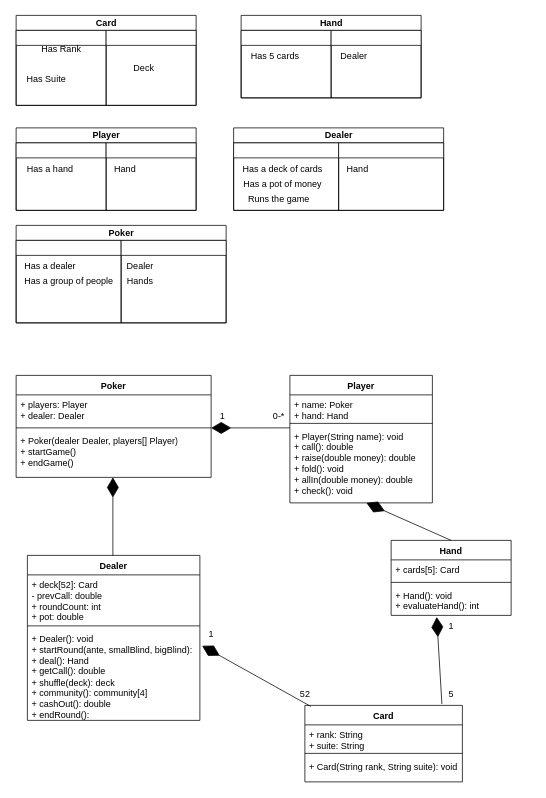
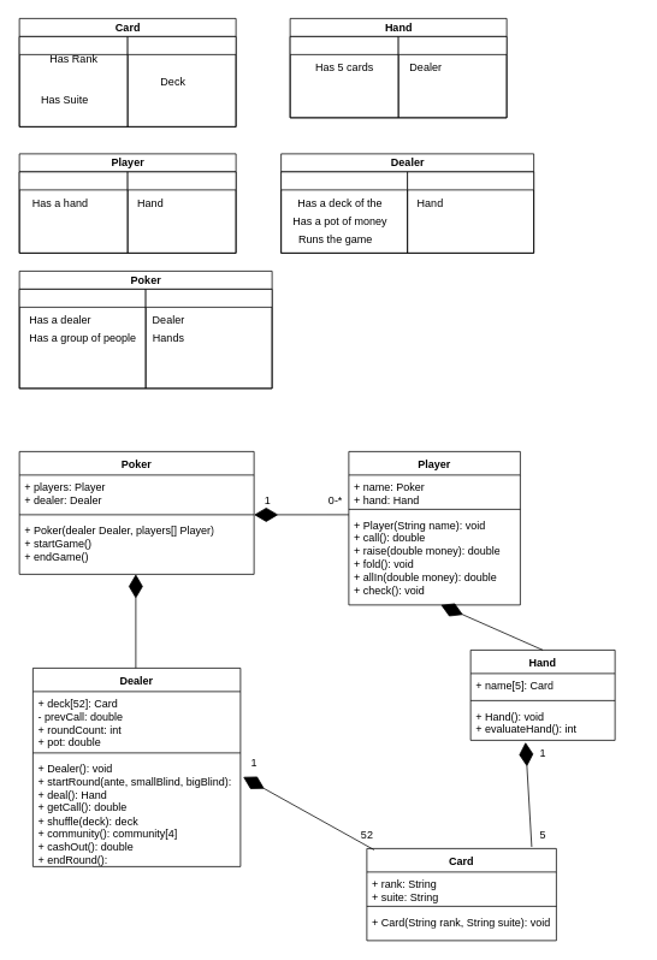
  <mxCell id="0" />
  <mxCell id="1" parent="0" />
  <mxCell id="2" value="Card" style="swimlane;fontStyle=1;align=center;verticalAlign=top;childLayout=stackLayout;horizontal=1;startSize=26;horizontalStack=0;resizeParent=1;resizeParentMax=0;resizeLast=0;collapsible=1;marginBottom=0;whiteSpace=wrap;html=1;" vertex="1" parent="1"><mxGeometry x="406" y="940" width="210" height="102" as="geometry" /></mxCell>
  <mxCell id="3" value="+ rank: String&lt;br&gt;+ suite: String" style="text;strokeColor=none;fillColor=none;align=left;verticalAlign=top;spacingLeft=4;spacingRight=4;overflow=hidden;rotatable=0;points=[[0,0.5],[1,0.5]];portConstraint=eastwest;whiteSpace=wrap;html=1;" vertex="1" parent="2"><mxGeometry y="26" width="210" height="34" as="geometry" /></mxCell>
  <mxCell id="4" value="" style="line;strokeWidth=1;fillColor=none;align=left;verticalAlign=middle;spacingTop=-1;spacingLeft=3;spacingRight=3;rotatable=0;labelPosition=right;points=[];portConstraint=eastwest;strokeColor=inherit;" vertex="1" parent="2"><mxGeometry y="60" width="210" height="8" as="geometry" /></mxCell>
  <mxCell id="5" value="+ Card(String rank, String suite): void" style="text;strokeColor=none;fillColor=none;align=left;verticalAlign=top;spacingLeft=4;spacingRight=4;overflow=hidden;rotatable=0;points=[[0,0.5],[1,0.5]];portConstraint=eastwest;whiteSpace=wrap;html=1;" vertex="1" parent="2"><mxGeometry y="68" width="210" height="34" as="geometry" /></mxCell>
  <mxCell id="6" value="Hand" style="swimlane;fontStyle=1;align=center;verticalAlign=top;childLayout=stackLayout;horizontal=1;startSize=26;horizontalStack=0;resizeParent=1;resizeParentMax=0;resizeLast=0;collapsible=1;marginBottom=0;whiteSpace=wrap;html=1;" vertex="1" parent="1"><mxGeometry x="521" y="720" width="160" height="100" as="geometry" /></mxCell>
- <mxCell id="7" value="+ cards[5]: Card" style="text;strokeColor=none;fillColor=none;align=left;verticalAlign=top;spacingLeft=4;spacingRight=4;overflow=hidden;rotatable=0;points=[[0,0.5],[1,0.5]];portConstraint=eastwest;whiteSpace=wrap;html=1;" vertex="1" parent="6"><mxGeometry y="26" width="160" height="26" as="geometry" /></mxCell>
+ <mxCell id="7" value="+ name[5]: Card" style="text;strokeColor=none;fillColor=none;align=left;verticalAlign=top;spacingLeft=4;spacingRight=4;overflow=hidden;rotatable=0;points=[[0,0.5],[1,0.5]];portConstraint=eastwest;whiteSpace=wrap;html=1;" vertex="1" parent="6"><mxGeometry y="26" width="160" height="26" as="geometry" /></mxCell>
  <mxCell id="8" value="" style="line;strokeWidth=1;fillColor=none;align=left;verticalAlign=middle;spacingTop=-1;spacingLeft=3;spacingRight=3;rotatable=0;labelPosition=right;points=[];portConstraint=eastwest;strokeColor=inherit;" vertex="1" parent="6"><mxGeometry y="52" width="160" height="8" as="geometry" /></mxCell>
  <mxCell id="9" value="+ Hand(): void&lt;br&gt;+ evaluateHand(): int" style="text;strokeColor=none;fillColor=none;align=left;verticalAlign=top;spacingLeft=4;spacingRight=4;overflow=hidden;rotatable=0;points=[[0,0.5],[1,0.5]];portConstraint=eastwest;whiteSpace=wrap;html=1;" vertex="1" parent="6"><mxGeometry y="60" width="160" height="40" as="geometry" /></mxCell>
  <mxCell id="10" value="Player" style="swimlane;fontStyle=1;align=center;verticalAlign=top;childLayout=stackLayout;horizontal=1;startSize=26;horizontalStack=0;resizeParent=1;resizeParentMax=0;resizeLast=0;collapsible=1;marginBottom=0;whiteSpace=wrap;html=1;" vertex="1" parent="1"><mxGeometry x="386" y="500" width="190" height="170" as="geometry" /></mxCell>
  <mxCell id="11" value="+ name: Poker&lt;br&gt;+ hand: Hand&lt;br&gt;+ money: double" style="text;strokeColor=none;fillColor=none;align=left;verticalAlign=top;spacingLeft=4;spacingRight=4;overflow=hidden;rotatable=0;points=[[0,0.5],[1,0.5]];portConstraint=eastwest;whiteSpace=wrap;html=1;" vertex="1" parent="10"><mxGeometry y="26" width="190" height="34" as="geometry" /></mxCell>
  <mxCell id="12" value="" style="line;strokeWidth=1;fillColor=none;align=left;verticalAlign=middle;spacingTop=-1;spacingLeft=3;spacingRight=3;rotatable=0;labelPosition=right;points=[];portConstraint=eastwest;strokeColor=inherit;" vertex="1" parent="10"><mxGeometry y="60" width="190" height="8" as="geometry" /></mxCell>
  <mxCell id="13" value="+ Player(String name): void&lt;br&gt;+ call(): double&lt;br&gt;+ raise(double money): double&lt;br&gt;+ fold(): void&lt;br&gt;+ allIn(double money): double&lt;br&gt;+ check(): void" style="text;strokeColor=none;fillColor=none;align=left;verticalAlign=top;spacingLeft=4;spacingRight=4;overflow=hidden;rotatable=0;points=[[0,0.5],[1,0.5]];portConstraint=eastwest;whiteSpace=wrap;html=1;" vertex="1" parent="10"><mxGeometry y="68" width="190" height="102" as="geometry" /></mxCell>
  <mxCell id="14" value="Dealer" style="swimlane;fontStyle=1;align=center;verticalAlign=top;childLayout=stackLayout;horizontal=1;startSize=26;horizontalStack=0;resizeParent=1;resizeParentMax=0;resizeLast=0;collapsible=1;marginBottom=0;whiteSpace=wrap;html=1;" vertex="1" parent="1"><mxGeometry x="36" y="740" width="230" height="220" as="geometry"><mxRectangle x="80" y="560" width="80" height="30" as="alternateBounds" /></mxGeometry></mxCell>
  <mxCell id="15" value="+ deck[52]: Card&lt;br&gt;- prevCall: double&lt;br&gt;+ roundCount: int&lt;br&gt;+ pot: double" style="text;strokeColor=none;fillColor=none;align=left;verticalAlign=top;spacingLeft=4;spacingRight=4;overflow=hidden;rotatable=0;points=[[0,0.5],[1,0.5]];portConstraint=eastwest;whiteSpace=wrap;html=1;" vertex="1" parent="14"><mxGeometry y="26" width="230" height="64" as="geometry" /></mxCell>
  <mxCell id="16" value="" style="line;strokeWidth=1;fillColor=none;align=left;verticalAlign=middle;spacingTop=-1;spacingLeft=3;spacingRight=3;rotatable=0;labelPosition=right;points=[];portConstraint=eastwest;strokeColor=inherit;" vertex="1" parent="14"><mxGeometry y="90" width="230" height="8" as="geometry" /></mxCell>
  <mxCell id="17" value="+ Dealer(): void&lt;br&gt;+ startRound(ante, smallBlind, bigBlind):&lt;br&gt;+ deal(): Hand&lt;br&gt;+ getCall(): double&lt;br&gt;+ shuffle(deck): deck&lt;br&gt;+ community(): community[4]&lt;br&gt;+ cashOut(): double&lt;br&gt;+ endRound():" style="text;strokeColor=none;fillColor=none;align=left;verticalAlign=top;spacingLeft=4;spacingRight=4;overflow=hidden;rotatable=0;points=[[0,0.5],[1,0.5]];portConstraint=eastwest;whiteSpace=wrap;html=1;" vertex="1" parent="14"><mxGeometry y="98" width="230" height="122" as="geometry" /></mxCell>
  <mxCell id="18" value="Poker" style="swimlane;fontStyle=1;align=center;verticalAlign=top;childLayout=stackLayout;horizontal=1;startSize=26;horizontalStack=0;resizeParent=1;resizeParentMax=0;resizeLast=0;collapsible=1;marginBottom=0;whiteSpace=wrap;html=1;" vertex="1" parent="1"><mxGeometry x="21" y="500" width="260" height="136" as="geometry" /></mxCell>
  <mxCell id="19" value="+ players: Player&lt;br&gt;+ dealer: Dealer" style="text;strokeColor=none;fillColor=none;align=left;verticalAlign=top;spacingLeft=4;spacingRight=4;overflow=hidden;rotatable=0;points=[[0,0.5],[1,0.5]];portConstraint=eastwest;whiteSpace=wrap;html=1;" vertex="1" parent="18"><mxGeometry y="26" width="260" height="40" as="geometry" /></mxCell>
  <mxCell id="20" value="" style="line;strokeWidth=1;fillColor=none;align=left;verticalAlign=middle;spacingTop=-1;spacingLeft=3;spacingRight=3;rotatable=0;labelPosition=right;points=[];portConstraint=eastwest;strokeColor=inherit;" vertex="1" parent="18"><mxGeometry y="66" width="260" height="8" as="geometry" /></mxCell>
  <mxCell id="21" value="+ Poker(dealer Dealer, players[] Player)&lt;br&gt;+ startGame()&lt;br&gt;+ endGame()" style="text;strokeColor=none;fillColor=none;align=left;verticalAlign=top;spacingLeft=4;spacingRight=4;overflow=hidden;rotatable=0;points=[[0,0.5],[1,0.5]];portConstraint=eastwest;whiteSpace=wrap;html=1;" vertex="1" parent="18"><mxGeometry y="74" width="260" height="62" as="geometry" /></mxCell>
  <mxCell id="22" value="" style="endArrow=diamondThin;endFill=1;endSize=24;html=1;rounded=0;entryX=0.5;entryY=1;entryDx=0;entryDy=0;entryPerimeter=0;" edge="1" parent="1"><mxGeometry width="160" relative="1" as="geometry"><mxPoint x="150" y="740" as="sourcePoint" /><mxPoint x="150" y="636" as="targetPoint" /></mxGeometry></mxCell>
  <mxCell id="23" value="" style="endArrow=diamondThin;endFill=1;endSize=24;html=1;rounded=0;" edge="1" parent="1"><mxGeometry width="160" relative="1" as="geometry"><mxPoint x="386" y="570" as="sourcePoint" /><mxPoint x="281" y="570.05" as="targetPoint" /></mxGeometry></mxCell>
  <mxCell id="24" value="" style="endArrow=diamondThin;endFill=1;endSize=24;html=1;rounded=0;entryX=0.537;entryY=1;entryDx=0;entryDy=0;entryPerimeter=0;exitX=0.5;exitY=0;exitDx=0;exitDy=0;" edge="1" parent="1" source="6" target="13"><mxGeometry width="160" relative="1" as="geometry"><mxPoint x="477" y="778" as="sourcePoint" /><mxPoint x="480.5" y="670" as="targetPoint" /></mxGeometry></mxCell>
  <mxCell id="25" value="" style="endArrow=diamondThin;endFill=1;endSize=24;html=1;rounded=0;entryX=0.38;entryY=1.055;entryDx=0;entryDy=0;entryPerimeter=0;exitX=0.87;exitY=-0.018;exitDx=0;exitDy=0;exitPerimeter=0;" edge="1" parent="1" source="2" target="9"><mxGeometry width="160" relative="1" as="geometry"><mxPoint x="607.9" y="878.98" as="sourcePoint" /><mxPoint x="583.4" y="858.2" as="targetPoint" /></mxGeometry></mxCell>
  <mxCell id="26" value="" style="endArrow=diamondThin;endFill=1;endSize=24;html=1;rounded=0;entryX=1.013;entryY=0.185;entryDx=0;entryDy=0;entryPerimeter=0;exitX=0.038;exitY=0.014;exitDx=0;exitDy=0;exitPerimeter=0;" edge="1" parent="1" source="2" target="17"><mxGeometry width="160" relative="1" as="geometry"><mxPoint x="401" y="900" as="sourcePoint" /><mxPoint x="403" y="832" as="targetPoint" /></mxGeometry></mxCell>
  <mxCell id="27" value="Card" style="swimlane;childLayout=stackLayout;resizeParent=1;resizeParentMax=0;startSize=20;html=1;" vertex="1" parent="1"><mxGeometry x="21" y="20" width="240" height="120" as="geometry" /></mxCell>
  <mxCell id="28" value="" style="swimlane;startSize=20;html=1;" vertex="1" parent="27"><mxGeometry y="20" width="120" height="100" as="geometry" /></mxCell>
  <mxCell id="29" value="Has Rank" style="text;html=1;align=center;verticalAlign=middle;resizable=0;points=[];autosize=1;strokeColor=none;fillColor=none;" vertex="1" parent="28"><mxGeometry x="20" y="10" width="80" height="30" as="geometry" /></mxCell>
- <mxCell id="30" value="Has Suite" style="text;html=1;align=center;verticalAlign=middle;resizable=0;points=[];autosize=1;strokeColor=none;fillColor=none;" vertex="1" parent="28"><mxGeometry x="-4.547e-13" y="50" width="80" height="30" as="geometry" /></mxCell>
+ <mxCell id="30" value="Has Suite" style="text;html=1;align=center;verticalAlign=middle;resizable=0;points=[];autosize=1;strokeColor=none;fillColor=none;" vertex="1" parent="28"><mxGeometry x="10" y="55" width="80" height="30" as="geometry" /></mxCell>
  <mxCell id="31" value="" style="swimlane;startSize=20;html=1;" vertex="1" parent="27"><mxGeometry x="120" y="20" width="120" height="100" as="geometry" /></mxCell>
  <mxCell id="32" value="Deck" style="text;html=1;align=center;verticalAlign=middle;resizable=0;points=[];autosize=1;strokeColor=none;fillColor=none;" vertex="1" parent="31"><mxGeometry x="25" y="35" width="50" height="30" as="geometry" /></mxCell>
  <mxCell id="33" value="Hand" style="swimlane;childLayout=stackLayout;resizeParent=1;resizeParentMax=0;startSize=20;html=1;" vertex="1" parent="1"><mxGeometry x="321" y="20" width="240" height="110" as="geometry" /></mxCell>
  <mxCell id="34" value="" style="swimlane;startSize=20;html=1;" vertex="1" parent="33"><mxGeometry y="20" width="120" height="90" as="geometry" /></mxCell>
- <mxCell id="35" value="Has 5 cards" style="text;html=1;align=center;verticalAlign=middle;resizable=0;points=[];autosize=1;strokeColor=none;fillColor=none;" vertex="1" parent="34"><mxGeometry x="-4.547e-13" y="20" width="90" height="30" as="geometry" /></mxCell>
+ <mxCell id="35" value="Has 5 cards" style="text;html=1;align=center;verticalAlign=middle;resizable=0;points=[];autosize=1;strokeColor=none;fillColor=none;" vertex="1" parent="34"><mxGeometry x="15" y="20" width="90" height="30" as="geometry" /></mxCell>
  <mxCell id="36" value="" style="swimlane;startSize=20;html=1;" vertex="1" parent="33"><mxGeometry x="120" y="20" width="120" height="90" as="geometry" /></mxCell>
  <mxCell id="37" value="Dealer" style="text;html=1;align=center;verticalAlign=middle;resizable=0;points=[];autosize=1;strokeColor=none;fillColor=none;" vertex="1" parent="36"><mxGeometry x="-4.547e-13" y="20" width="60" height="30" as="geometry" /></mxCell>
  <mxCell id="38" value="Player" style="swimlane;childLayout=stackLayout;resizeParent=1;resizeParentMax=0;startSize=20;html=1;" vertex="1" parent="1"><mxGeometry x="21" y="170" width="240" height="110" as="geometry" /></mxCell>
  <mxCell id="39" value="" style="swimlane;startSize=20;html=1;" vertex="1" parent="38"><mxGeometry y="20" width="120" height="90" as="geometry" /></mxCell>
  <mxCell id="40" value="Has a hand" style="text;html=1;align=center;verticalAlign=middle;resizable=0;points=[];autosize=1;strokeColor=none;fillColor=none;" vertex="1" parent="39"><mxGeometry x="5.0" y="20" width="80" height="30" as="geometry" /></mxCell>
  <mxCell id="41" value="" style="swimlane;startSize=20;html=1;" vertex="1" parent="38"><mxGeometry x="120" y="20" width="120" height="90" as="geometry" /></mxCell>
  <mxCell id="42" value="Hand" style="text;html=1;align=center;verticalAlign=middle;resizable=0;points=[];autosize=1;strokeColor=none;fillColor=none;" vertex="1" parent="41"><mxGeometry x="-4.547e-13" y="20" width="50" height="30" as="geometry" /></mxCell>
  <mxCell id="43" value="Dealer" style="swimlane;childLayout=stackLayout;resizeParent=1;resizeParentMax=0;startSize=20;html=1;" vertex="1" parent="1"><mxGeometry x="311" y="170" width="280" height="110" as="geometry" /></mxCell>
  <mxCell id="44" value="" style="swimlane;startSize=20;html=1;" vertex="1" parent="43"><mxGeometry y="20" width="140" height="90" as="geometry" /></mxCell>
- <mxCell id="45" value="Has a deck of cards" style="text;html=1;align=center;verticalAlign=middle;resizable=0;points=[];autosize=1;strokeColor=none;fillColor=none;" vertex="1" parent="44"><mxGeometry x="-4.547e-13" y="20" width="130" height="30" as="geometry" /></mxCell>
+ <mxCell id="45" value="Has a deck of the" style="text;html=1;align=center;verticalAlign=middle;resizable=0;points=[];autosize=1;strokeColor=none;fillColor=none;" vertex="1" parent="44"><mxGeometry x="-4.547e-13" y="20" width="130" height="30" as="geometry" /></mxCell>
  <mxCell id="46" value="Has a pot of money" style="text;html=1;align=center;verticalAlign=middle;resizable=0;points=[];autosize=1;strokeColor=none;fillColor=none;" vertex="1" parent="44"><mxGeometry x="-4.547e-13" y="40" width="130" height="30" as="geometry" /></mxCell>
  <mxCell id="47" value="Runs the game" style="text;html=1;align=center;verticalAlign=middle;resizable=0;points=[];autosize=1;strokeColor=none;fillColor=none;" vertex="1" parent="44"><mxGeometry x="10.0" y="60" width="100" height="30" as="geometry" /></mxCell>
  <mxCell id="48" value="" style="swimlane;startSize=20;html=1;" vertex="1" parent="43"><mxGeometry x="140" y="20" width="140" height="90" as="geometry" /></mxCell>
  <mxCell id="49" value="Hand" style="text;html=1;align=center;verticalAlign=middle;resizable=0;points=[];autosize=1;strokeColor=none;fillColor=none;" vertex="1" parent="48"><mxGeometry x="-4.547e-13" y="20" width="50" height="30" as="geometry" /></mxCell>
  <mxCell id="50" value="0-*" style="text;html=1;align=center;verticalAlign=middle;resizable=0;points=[];autosize=1;strokeColor=none;fillColor=none;" vertex="1" parent="1"><mxGeometry x="351" y="540" width="40" height="30" as="geometry" /></mxCell>
  <mxCell id="51" value="52" style="text;html=1;align=center;verticalAlign=middle;resizable=0;points=[];autosize=1;strokeColor=none;fillColor=none;" vertex="1" parent="1"><mxGeometry x="386" y="910" width="40" height="30" as="geometry" /></mxCell>
  <mxCell id="52" value="5" style="text;html=1;align=center;verticalAlign=middle;resizable=0;points=[];autosize=1;strokeColor=none;fillColor=none;" vertex="1" parent="1"><mxGeometry x="496" y="910" width="210" height="30" as="geometry" /></mxCell>
  <mxCell id="53" value="1" style="text;html=1;align=center;verticalAlign=middle;resizable=0;points=[];autosize=1;strokeColor=none;fillColor=none;" vertex="1" parent="1"><mxGeometry x="586" y="820" width="30" height="30" as="geometry" /></mxCell>
  <mxCell id="54" value="1" style="text;html=1;align=center;verticalAlign=middle;resizable=0;points=[];autosize=1;strokeColor=none;fillColor=none;" vertex="1" parent="1"><mxGeometry x="266" y="830" width="30" height="30" as="geometry" /></mxCell>
  <mxCell id="55" value="1" style="text;html=1;align=center;verticalAlign=middle;resizable=0;points=[];autosize=1;strokeColor=none;fillColor=none;" vertex="1" parent="1"><mxGeometry x="281" y="540" width="30" height="30" as="geometry" /></mxCell>
  <mxCell id="56" value="Poker" style="swimlane;childLayout=stackLayout;resizeParent=1;resizeParentMax=0;startSize=20;html=1;" vertex="1" parent="1"><mxGeometry x="21" y="300" width="280" height="130" as="geometry" /></mxCell>
  <mxCell id="57" value="" style="swimlane;startSize=20;html=1;" vertex="1" parent="56"><mxGeometry y="20" width="140" height="110" as="geometry" /></mxCell>
  <mxCell id="58" value="Has a dealer" style="text;html=1;align=center;verticalAlign=middle;resizable=0;points=[];autosize=1;strokeColor=none;fillColor=none;" vertex="1" parent="57"><mxGeometry x="-4.547e-13" y="20" width="90" height="30" as="geometry" /></mxCell>
  <mxCell id="59" value="Has a group of people" style="text;html=1;align=center;verticalAlign=middle;resizable=0;points=[];autosize=1;strokeColor=none;fillColor=none;" vertex="1" parent="57"><mxGeometry x="-4.547e-13" y="40" width="140" height="30" as="geometry" /></mxCell>
  <mxCell id="60" value="" style="swimlane;startSize=20;html=1;" vertex="1" parent="56"><mxGeometry x="140" y="20" width="140" height="110" as="geometry" /></mxCell>
  <mxCell id="61" value="Dealer" style="text;html=1;align=center;verticalAlign=middle;resizable=0;points=[];autosize=1;strokeColor=none;fillColor=none;" vertex="1" parent="60"><mxGeometry x="-5.0" y="20" width="60" height="30" as="geometry" /></mxCell>
  <mxCell id="62" value="Hands" style="text;html=1;align=center;verticalAlign=middle;resizable=0;points=[];autosize=1;strokeColor=none;fillColor=none;" vertex="1" parent="60"><mxGeometry x="-5.0" y="40" width="60" height="30" as="geometry" /></mxCell>
